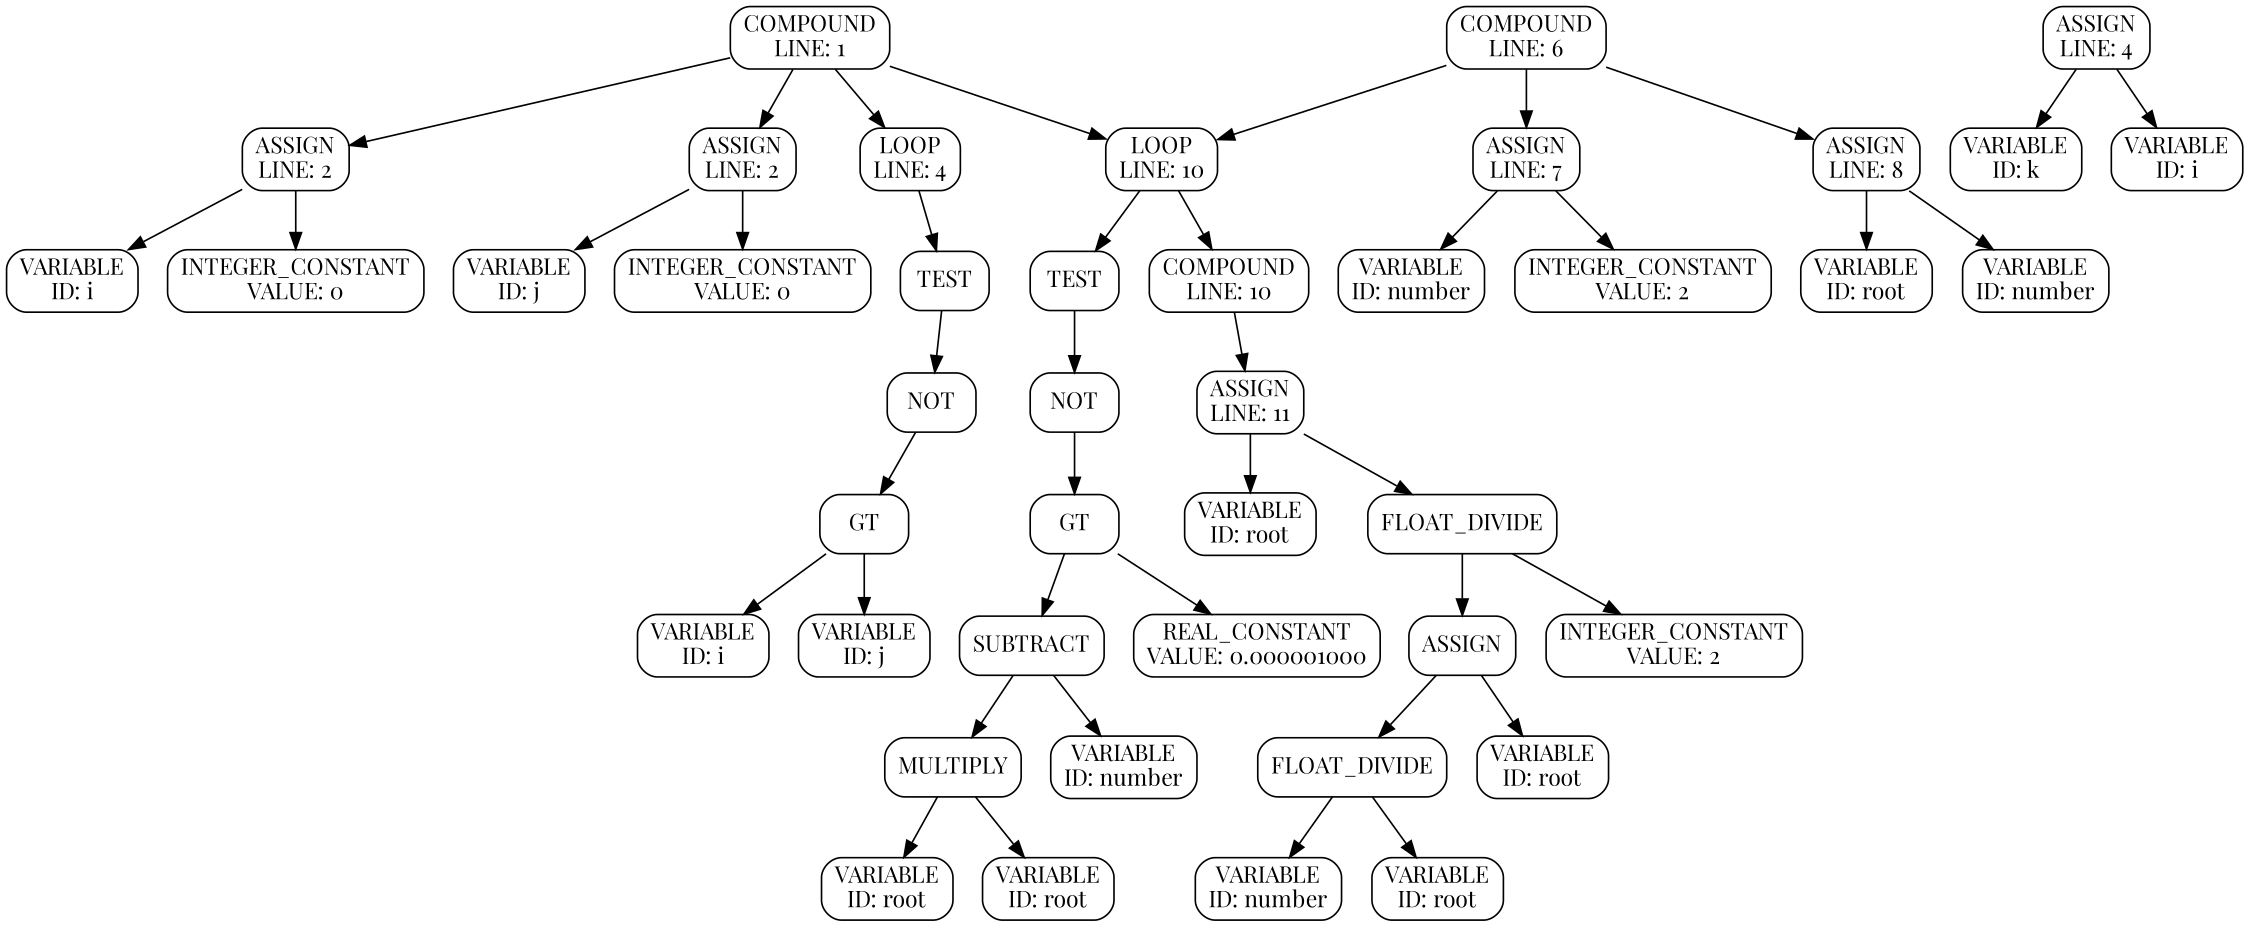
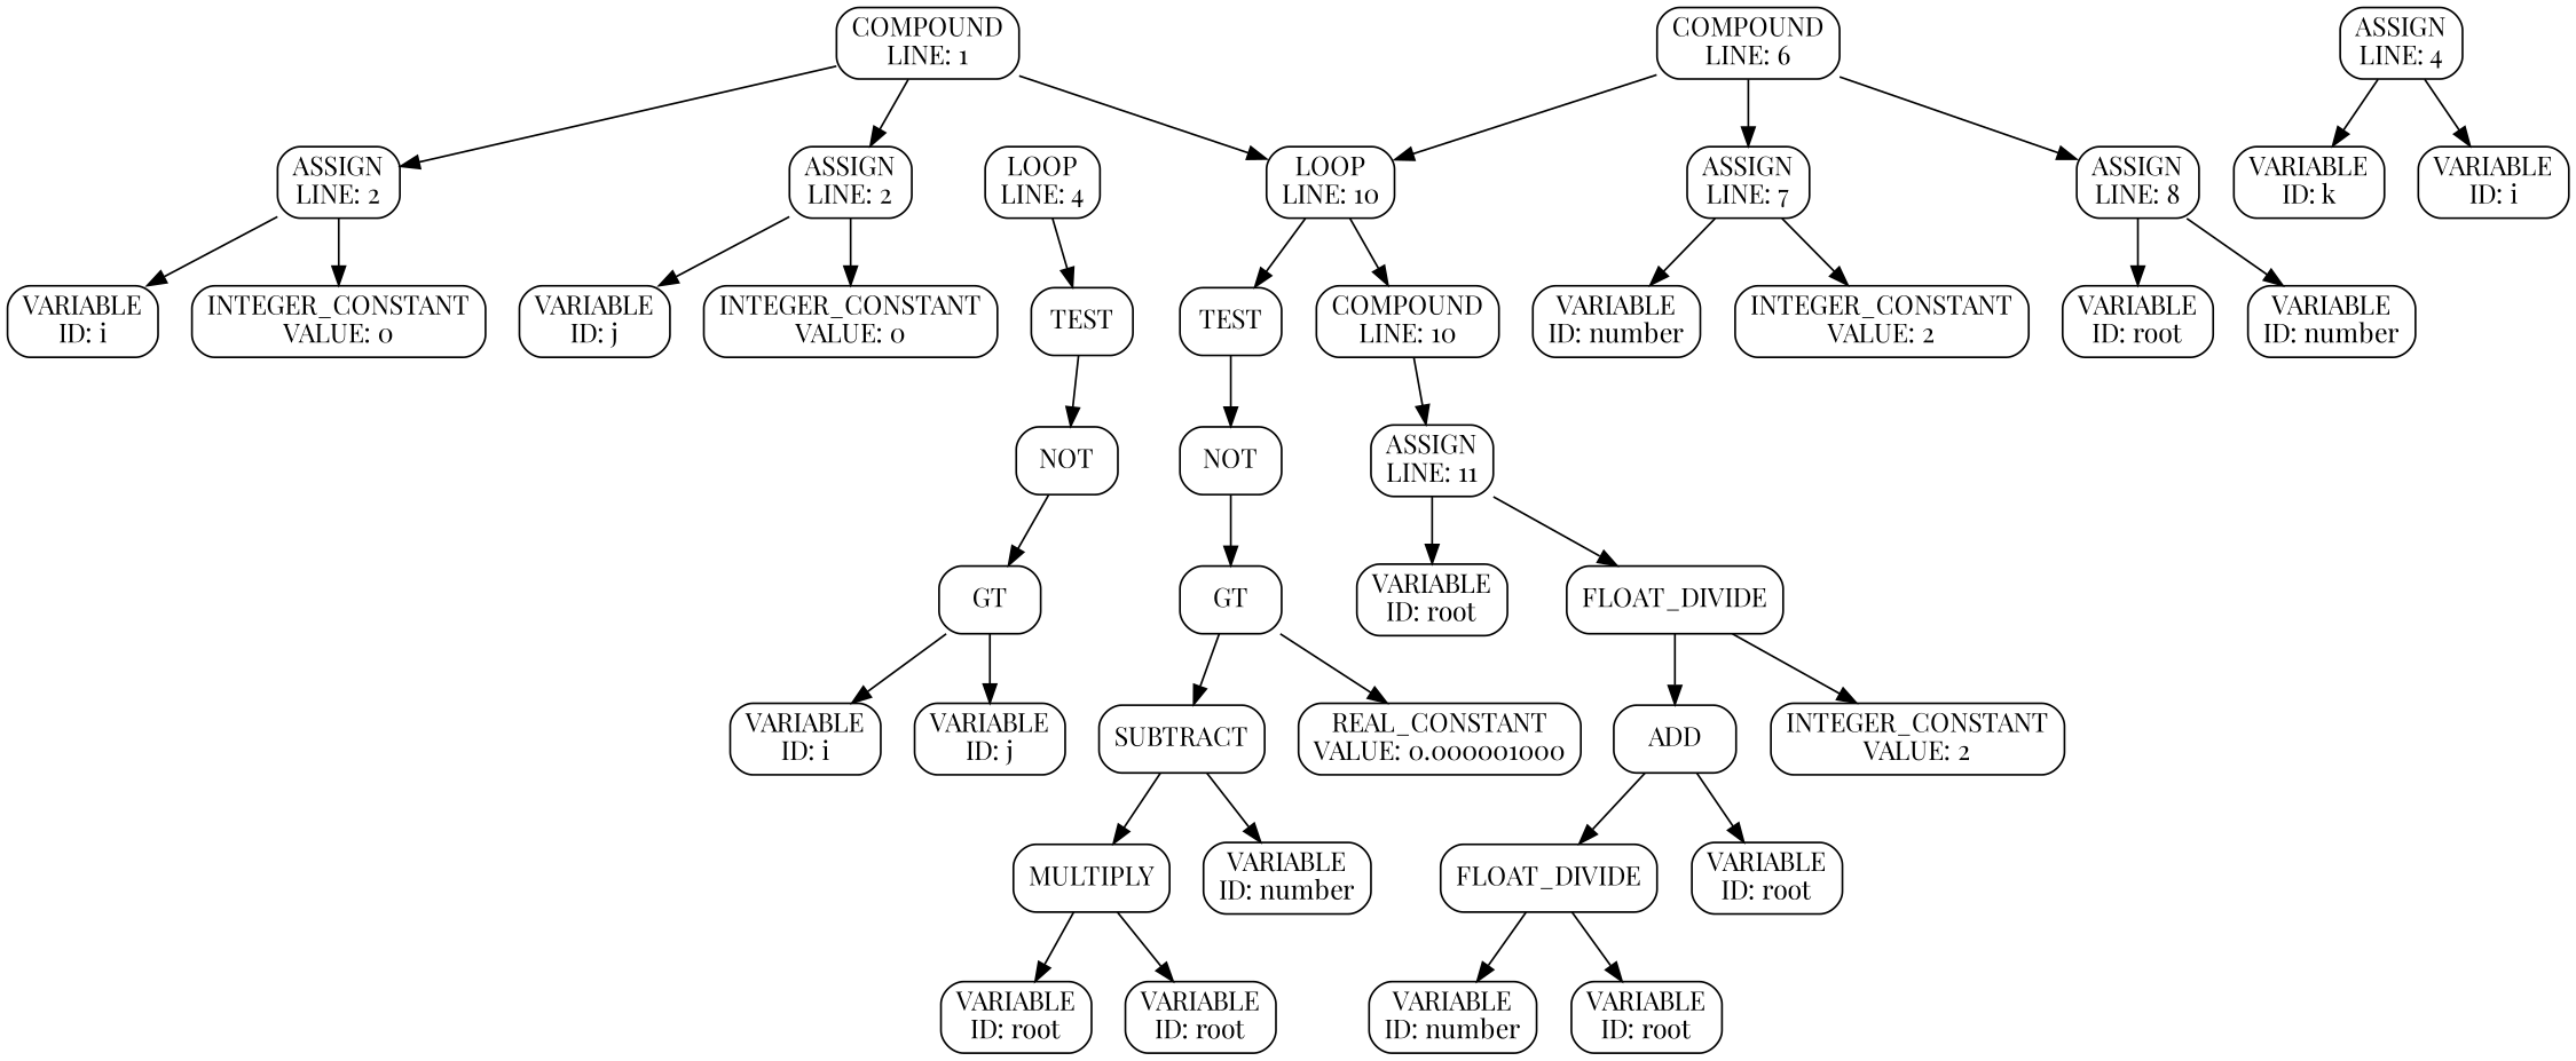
  digraph {
    fontname="Playfair Display"
    rankdir=TB
    node [fontname="Playfair Display" shape=box style=rounded]
    edge [fontname="Playfair Display"]
    n1 [label="COMPOUND\nLINE: 1"]
    n2 [label="ASSIGN\nLINE: 2"]
    n3 [label="VARIABLE\nID: i"]
    n4 [label="INTEGER_CONSTANT\nVALUE: 0"]
    n5 [label="ASSIGN\nLINE: 2"]
    n6 [label="VARIABLE\nID: j"]
    n7 [label="INTEGER_CONSTANT\nVALUE: 0"]
    n8 [label="LOOP\nLINE: 4"]
    n9 [label=TEST]
    n10 [label=NOT]
    n11 [label=GT]
    n12 [label="VARIABLE\nID: i"]
    n13 [label="VARIABLE\nID: j"]
    n14 [label="ASSIGN\nLINE: 4"]
    n15 [label="VARIABLE\nID: k"]
    n16 [label="VARIABLE\nID: i"]
    n17 [label="COMPOUND\nLINE: 6"]
    n18 [label="ASSIGN\nLINE: 7"]
    n19 [label="VARIABLE\nID: number"]
    n20 [label="INTEGER_CONSTANT\nVALUE: 2"]
    n21 [label="ASSIGN\nLINE: 8"]
    n22 [label="VARIABLE\nID: root"]
    n23 [label="VARIABLE\nID: number"]
    n24 [label="LOOP\nLINE: 10"]
    n25 [label=TEST]
    n26 [label=NOT]
    n27 [label=GT]
    n28 [label=SUBTRACT]
    n29 [label=MULTIPLY]
    n30 [label="VARIABLE\nID: root"]
    n31 [label="VARIABLE\nID: root"]
    n32 [label="VARIABLE\nID: number"]
    n33 [label="REAL_CONSTANT\nVALUE: 0.000001000"]
    n34 [label="COMPOUND\nLINE: 10"]
    n35 [label="ASSIGN\nLINE: 11"]
    n36 [label="VARIABLE\nID: root"]
    n37 [label=FLOAT_DIVIDE]
-   n38 [label=ASSIGN]
+   n38 [label=ADD]
    n39 [label=FLOAT_DIVIDE]
    n40 [label="VARIABLE\nID: number"]
    n41 [label="VARIABLE\nID: root"]
    n42 [label="VARIABLE\nID: root"]
    n43 [label="INTEGER_CONSTANT\nVALUE: 2"]
    subgraph sub_1 {
      n1
      n2
      n3
      n4
      n5
      n6
      n7
      n8
      n9
      n10
      n11
      n12
      n13
      n14
      n15
      n16
      n17
      n18
      n19
      n20
      n21
      n22
      n23
      n24
      n25
      n26
      n27
      n28
      n29
      n30
      n31
      n32
      n33
      n34
      n35
      n36
      n37
      n38
      n39
      n40
      n41
      n42
      n43
    }
    n1 -> n2
    n1 -> n5
-   n1 -> n8
    n1 -> n24
    n2 -> n3
    n2 -> n4
    n5 -> n6
    n5 -> n7
    n8 -> n9
    n9 -> n10
    n10 -> n11
    n11 -> n12
    n11 -> n13
    n14 -> n15
    n14 -> n16
    n17 -> n18
    n17 -> n21
    n17 -> n24
    n18 -> n19
    n18 -> n20
    n21 -> n22
    n21 -> n23
    n24 -> n25
    n24 -> n34
    n25 -> n26
    n26 -> n27
    n27 -> n28
    n27 -> n33
    n28 -> n29
    n28 -> n32
    n29 -> n30
    n29 -> n31
    n34 -> n35
    n35 -> n36
    n35 -> n37
    n37 -> n38
    n37 -> n43
    n38 -> n39
    n38 -> n42
    n39 -> n40
    n39 -> n41
  }
